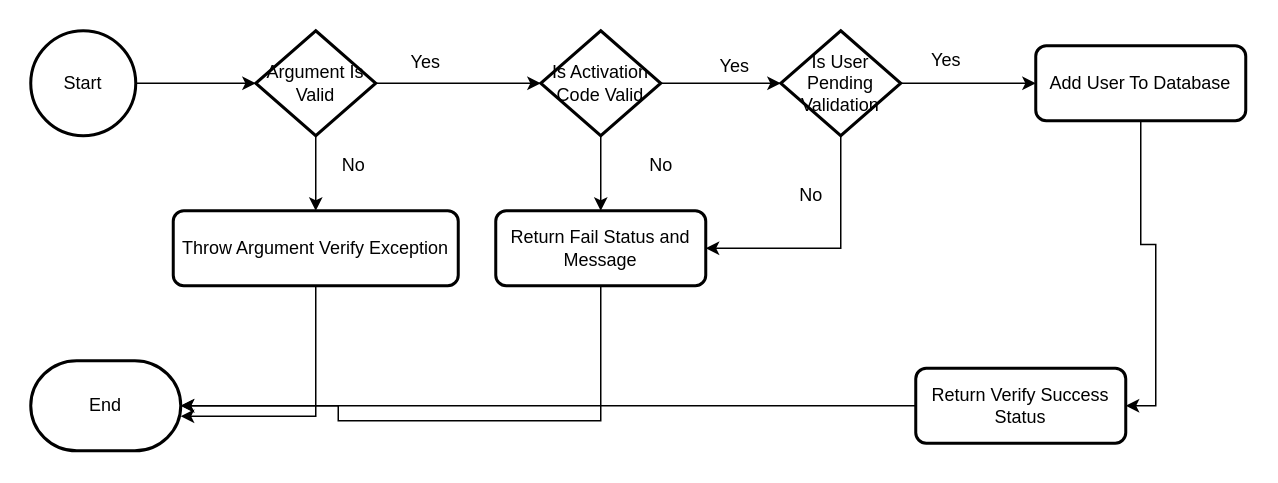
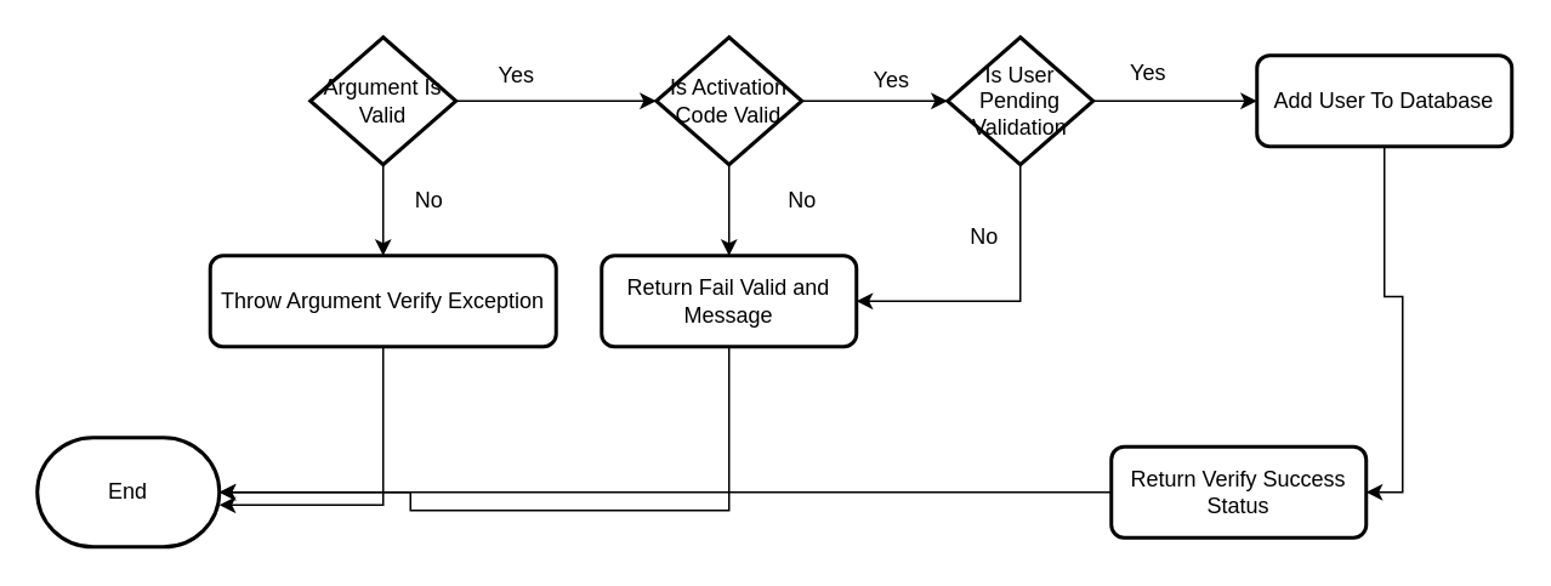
  <mxCell id="0" />
  <mxCell id="1" parent="0" />
- <mxCell id="2" value="" style="edgeStyle=orthogonalEdgeStyle;rounded=0;orthogonalLoop=1;jettySize=auto;html=1;" edge="1" parent="1" source="3" target="6"><mxGeometry relative="1" as="geometry" /></mxCell>
- <mxCell id="3" value="Start" style="strokeWidth=2;html=1;shape=mxgraph.flowchart.start_2;whiteSpace=wrap;" vertex="1" parent="1"><mxGeometry x="20" y="20" width="70" height="70" as="geometry" /></mxCell>
  <mxCell id="4" value="" style="edgeStyle=orthogonalEdgeStyle;rounded=0;orthogonalLoop=1;jettySize=auto;html=1;" edge="1" parent="1" source="6" target="14"><mxGeometry relative="1" as="geometry" /></mxCell>
  <mxCell id="5" value="" style="edgeStyle=orthogonalEdgeStyle;rounded=0;orthogonalLoop=1;jettySize=auto;html=1;" edge="1" parent="1" source="6" target="9"><mxGeometry relative="1" as="geometry" /></mxCell>
  <mxCell id="6" value="Argument Is Valid" style="strokeWidth=2;html=1;shape=mxgraph.flowchart.decision;whiteSpace=wrap;" vertex="1" parent="1"><mxGeometry x="170" y="20" width="80" height="70" as="geometry" /></mxCell>
  <mxCell id="7" value="" style="edgeStyle=orthogonalEdgeStyle;rounded=0;orthogonalLoop=1;jettySize=auto;html=1;" edge="1" parent="1" source="9" target="17"><mxGeometry relative="1" as="geometry" /></mxCell>
  <mxCell id="8" value="" style="edgeStyle=orthogonalEdgeStyle;rounded=0;orthogonalLoop=1;jettySize=auto;html=1;" edge="1" parent="1" source="9" target="12"><mxGeometry relative="1" as="geometry" /></mxCell>
  <mxCell id="9" value="Is Activation Code Valid" style="strokeWidth=2;html=1;shape=mxgraph.flowchart.decision;whiteSpace=wrap;" vertex="1" parent="1"><mxGeometry x="360" y="20" width="80" height="70" as="geometry" /></mxCell>
  <mxCell id="10" style="edgeStyle=orthogonalEdgeStyle;rounded=0;orthogonalLoop=1;jettySize=auto;html=1;entryX=1;entryY=0.5;entryDx=0;entryDy=0;" edge="1" parent="1" source="12" target="17"><mxGeometry relative="1" as="geometry"><Array as="points"><mxPoint x="560" y="165" /></Array></mxGeometry></mxCell>
  <mxCell id="11" value="" style="edgeStyle=orthogonalEdgeStyle;rounded=0;orthogonalLoop=1;jettySize=auto;html=1;entryX=0;entryY=0.5;entryDx=0;entryDy=0;" edge="1" parent="1" source="12" target="24"><mxGeometry relative="1" as="geometry"><mxPoint x="650" y="55" as="targetPoint" /></mxGeometry></mxCell>
  <mxCell id="12" value="Is User Pending Validation" style="strokeWidth=2;html=1;shape=mxgraph.flowchart.decision;whiteSpace=wrap;" vertex="1" parent="1"><mxGeometry x="520" y="20" width="80" height="70" as="geometry" /></mxCell>
  <mxCell id="13" style="edgeStyle=orthogonalEdgeStyle;rounded=0;orthogonalLoop=1;jettySize=auto;html=1;entryX=1;entryY=0.617;entryDx=0;entryDy=0;entryPerimeter=0;" edge="1" parent="1" source="14" target="15"><mxGeometry relative="1" as="geometry" /></mxCell>
  <mxCell id="14" value="Throw Argument Verify Exception" style="rounded=1;whiteSpace=wrap;html=1;absoluteArcSize=1;arcSize=14;strokeWidth=2;" vertex="1" parent="1"><mxGeometry x="115" y="140" width="190" height="50" as="geometry" /></mxCell>
  <mxCell id="15" value="End" style="strokeWidth=2;html=1;shape=mxgraph.flowchart.terminator;whiteSpace=wrap;" vertex="1" parent="1"><mxGeometry x="20" y="240" width="100" height="60" as="geometry" /></mxCell>
  <mxCell id="16" style="edgeStyle=orthogonalEdgeStyle;rounded=0;orthogonalLoop=1;jettySize=auto;html=1;entryX=1;entryY=0.5;entryDx=0;entryDy=0;entryPerimeter=0;" edge="1" parent="1" source="17" target="15"><mxGeometry relative="1" as="geometry"><Array as="points"><mxPoint x="400" y="280" /><mxPoint x="225" y="280" /><mxPoint x="225" y="270" /></Array></mxGeometry></mxCell>
- <mxCell id="17" value="Return Fail Status and Message" style="rounded=1;whiteSpace=wrap;html=1;absoluteArcSize=1;arcSize=14;strokeWidth=2;" vertex="1" parent="1"><mxGeometry x="330" y="140" width="140" height="50" as="geometry" /></mxCell>
+ <mxCell id="17" value="Return Fail Valid and Message" style="rounded=1;whiteSpace=wrap;html=1;absoluteArcSize=1;arcSize=14;strokeWidth=2;" vertex="1" parent="1"><mxGeometry x="330" y="140" width="140" height="50" as="geometry" /></mxCell>
  <mxCell id="18" value="No" style="text;html=1;align=center;verticalAlign=middle;resizable=0;points=[];;autosize=1;" vertex="1" parent="1"><mxGeometry x="220" y="100" width="30" height="20" as="geometry" /></mxCell>
  <mxCell id="19" value="Yes" style="text;html=1;align=center;verticalAlign=middle;resizable=0;points=[];;autosize=1;" vertex="1" parent="1"><mxGeometry x="263" y="31" width="40" height="20" as="geometry" /></mxCell>
  <mxCell id="20" value="No" style="text;html=1;align=center;verticalAlign=middle;resizable=0;points=[];;autosize=1;" vertex="1" parent="1"><mxGeometry x="425" y="100" width="30" height="20" as="geometry" /></mxCell>
  <mxCell id="21" value="Yes" style="text;html=1;align=center;verticalAlign=middle;resizable=0;points=[];;autosize=1;" vertex="1" parent="1"><mxGeometry x="469" y="34" width="40" height="20" as="geometry" /></mxCell>
  <mxCell id="22" value="No" style="text;html=1;align=center;verticalAlign=middle;resizable=0;points=[];;autosize=1;" vertex="1" parent="1"><mxGeometry x="525" y="120" width="30" height="20" as="geometry" /></mxCell>
  <mxCell id="23" style="edgeStyle=orthogonalEdgeStyle;rounded=0;orthogonalLoop=1;jettySize=auto;html=1;entryX=1;entryY=0.5;entryDx=0;entryDy=0;" edge="1" parent="1" source="24" target="26"><mxGeometry relative="1" as="geometry" /></mxCell>
  <mxCell id="24" value="Add User To Database" style="rounded=1;whiteSpace=wrap;html=1;absoluteArcSize=1;arcSize=14;strokeWidth=2;" vertex="1" parent="1"><mxGeometry x="690" y="30" width="140" height="50" as="geometry" /></mxCell>
  <mxCell id="25" style="edgeStyle=orthogonalEdgeStyle;rounded=0;orthogonalLoop=1;jettySize=auto;html=1;" edge="1" parent="1" source="26" target="15"><mxGeometry relative="1" as="geometry" /></mxCell>
  <mxCell id="26" value="Return Verify Success Status" style="rounded=1;whiteSpace=wrap;html=1;absoluteArcSize=1;arcSize=14;strokeWidth=2;" vertex="1" parent="1"><mxGeometry x="610" y="245" width="140" height="50" as="geometry" /></mxCell>
  <mxCell id="27" value="Yes" style="text;html=1;align=center;verticalAlign=middle;resizable=0;points=[];;autosize=1;" vertex="1" parent="1"><mxGeometry x="610" y="30" width="40" height="20" as="geometry" /></mxCell>
